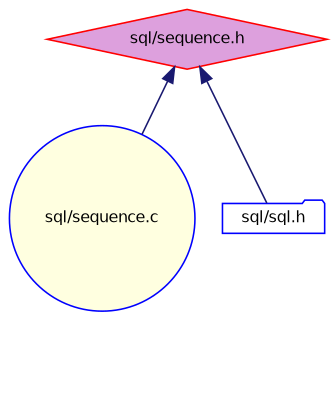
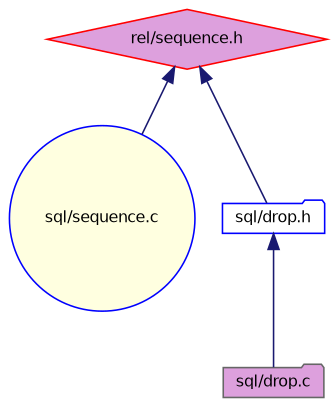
  digraph {
    node [color=blue fillcolor=plum fontname=Helvetica fontsize=10 shape=folder style=filled]
    edge [color=midnightblue dir=back fontname=Helvetica fontsize=10 labelfontname=Helvetica labelfontsize=10 style=solid]
-   n1 [color=red fontcolor=black height=0.2 label="sql/sequence.h" shape=diamond width=0.4]
+   n1 [color=red fontcolor=black height=0.2 label="rel/sequence.h" shape=diamond width=0.4]
    n2 [fillcolor=lightyellow height=0.2 label="sql/sequence.c" shape=circle width=0.4]
-   n3 [fillcolor=white height=0.2 label="sql/sql.h" width=0.4]
+   n3 [fillcolor=white height=0.2 label="sql/drop.h" width=0.4]
+   n4 [color=gray40 height=0.2 label="sql/drop.c" width=0.4]
    n1 -> n2
    n1 -> n3
+   n3 -> n4
  }
